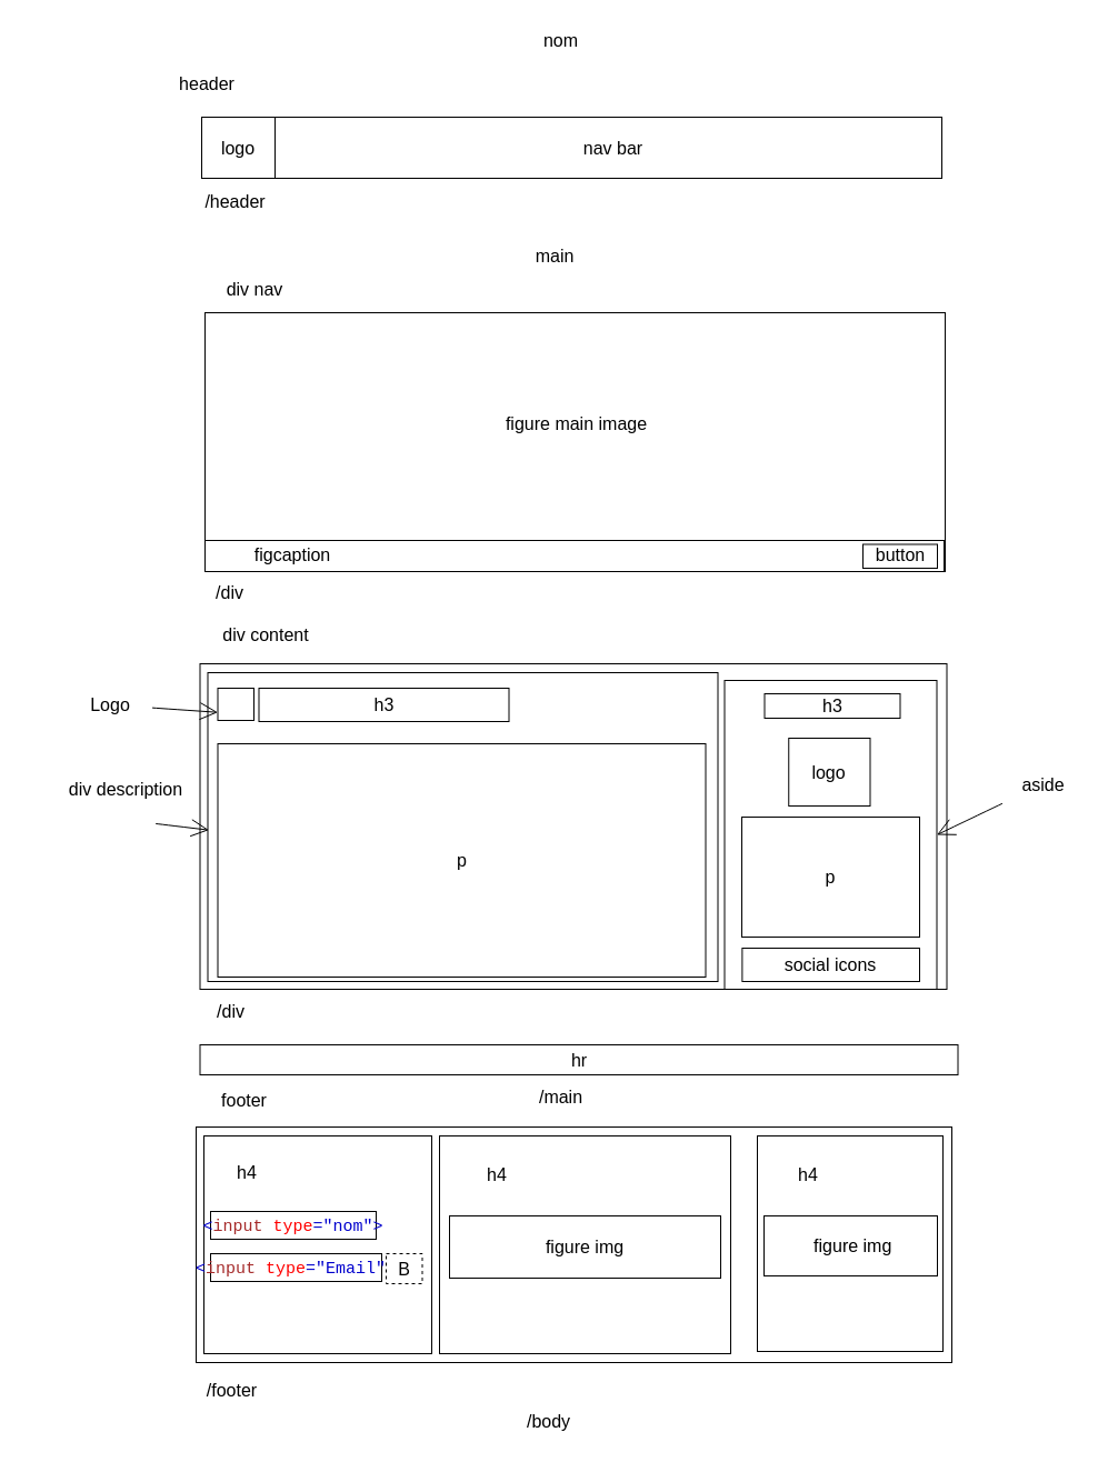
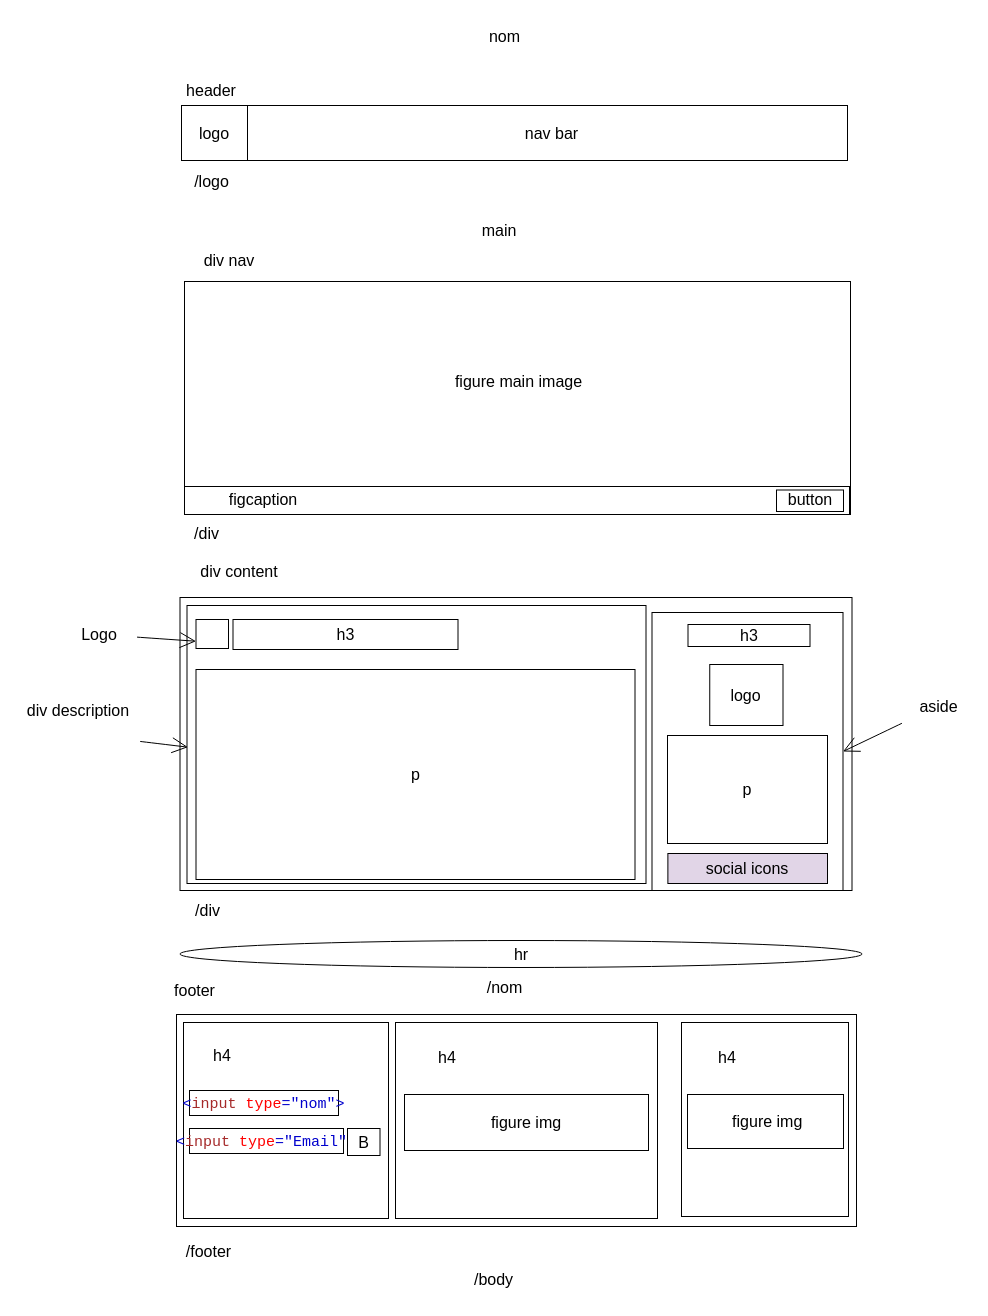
  <mxCell id="0" />
  <mxCell id="1" parent="0" />
  <mxCell id="2" value="" style="rounded=0;whiteSpace=wrap;html=1;fontSize=16;" parent="1" vertex="1"><mxGeometry x="179.5" y="597" width="672" height="293" as="geometry" /></mxCell>
  <mxCell id="3" value="" style="rounded=0;whiteSpace=wrap;html=1;fontSize=16;" parent="1" vertex="1"><mxGeometry x="186.5" y="605" width="459" height="278" as="geometry" /></mxCell>
  <mxCell id="4" value="" style="whiteSpace=wrap;html=1;fontSize=16;" parent="1" vertex="1"><mxGeometry x="181" y="105" width="666" height="55" as="geometry" /></mxCell>
- <mxCell id="5" value="header" style="text;strokeColor=none;fillColor=none;html=1;align=center;verticalAlign=middle;whiteSpace=wrap;rounded=0;fontSize=16;" parent="1" vertex="1"><mxGeometry x="156" y="60" width="60" height="30" as="geometry" /></mxCell>
+ <mxCell id="5" value="header" style="text;strokeColor=none;fillColor=none;html=1;align=center;verticalAlign=middle;whiteSpace=wrap;rounded=0;fontSize=16;" parent="1" vertex="1"><mxGeometry x="181" y="75" width="60" height="30" as="geometry" /></mxCell>
  <mxCell id="6" value="" style="rounded=0;whiteSpace=wrap;html=1;fontSize=16;" parent="1" vertex="1"><mxGeometry x="181" y="105" width="66" height="55" as="geometry" /></mxCell>
  <mxCell id="7" value="logo" style="text;strokeColor=none;fillColor=none;html=1;align=center;verticalAlign=middle;whiteSpace=wrap;rounded=0;fontSize=16;" parent="1" vertex="1"><mxGeometry x="184" y="117.5" width="60" height="30" as="geometry" /></mxCell>
  <mxCell id="8" value="nav bar" style="text;strokeColor=none;fillColor=none;html=1;align=center;verticalAlign=middle;whiteSpace=wrap;rounded=0;fontSize=16;" parent="1" vertex="1"><mxGeometry x="354" y="117.5" width="395" height="30" as="geometry" /></mxCell>
  <mxCell id="9" value="" style="rounded=0;whiteSpace=wrap;html=1;fontSize=16;" parent="1" vertex="1"><mxGeometry x="184" y="281" width="666" height="233" as="geometry" /></mxCell>
  <mxCell id="10" value="figure main image" style="text;strokeColor=none;fillColor=none;html=1;align=center;verticalAlign=middle;whiteSpace=wrap;rounded=0;fontSize=16;" parent="1" vertex="1"><mxGeometry x="332" y="305" width="373" height="151" as="geometry" /></mxCell>
  <mxCell id="11" value="" style="rounded=0;whiteSpace=wrap;html=1;fontSize=16;" parent="1" vertex="1"><mxGeometry x="184" y="486" width="665" height="28" as="geometry" /></mxCell>
  <mxCell id="12" value="main" style="text;strokeColor=none;fillColor=none;html=1;align=center;verticalAlign=middle;whiteSpace=wrap;rounded=0;fontSize=16;" parent="1" vertex="1"><mxGeometry x="469" y="215" width="60" height="30" as="geometry" /></mxCell>
  <mxCell id="13" value="div nav" style="text;strokeColor=none;fillColor=none;html=1;align=center;verticalAlign=middle;whiteSpace=wrap;rounded=0;fontSize=16;" parent="1" vertex="1"><mxGeometry x="184" y="245" width="90" height="30" as="geometry" /></mxCell>
  <mxCell id="14" value="figcaption" style="text;strokeColor=none;fillColor=none;html=1;align=center;verticalAlign=middle;whiteSpace=wrap;rounded=0;fontSize=16;" parent="1" vertex="1"><mxGeometry x="212" y="484" width="102" height="30" as="geometry" /></mxCell>
  <mxCell id="15" value="div content" style="text;strokeColor=none;fillColor=none;html=1;align=center;verticalAlign=middle;whiteSpace=wrap;rounded=0;fontSize=16;" parent="1" vertex="1"><mxGeometry x="181" y="556" width="116" height="30" as="geometry" /></mxCell>
  <mxCell id="16" value="" style="rounded=0;whiteSpace=wrap;html=1;fontSize=16;" parent="1" vertex="1"><mxGeometry x="651.5" y="612" width="191" height="278" as="geometry" /></mxCell>
  <mxCell id="17" value="h3" style="rounded=0;whiteSpace=wrap;html=1;fontSize=16;" parent="1" vertex="1"><mxGeometry x="232.5" y="619" width="225" height="30" as="geometry" /></mxCell>
  <mxCell id="18" value="" style="rounded=0;whiteSpace=wrap;html=1;fontSize=16;" parent="1" vertex="1"><mxGeometry x="195.5" y="619" width="32.5" height="29" as="geometry" /></mxCell>
  <mxCell id="19" style="edgeStyle=none;curved=1;rounded=0;orthogonalLoop=1;jettySize=auto;html=1;entryX=0;entryY=0.75;entryDx=0;entryDy=0;fontSize=12;endArrow=open;startSize=14;endSize=14;sourcePerimeterSpacing=8;targetPerimeterSpacing=8;" parent="1" source="20" target="18" edge="1"><mxGeometry relative="1" as="geometry" /></mxCell>
  <mxCell id="20" value="Logo" style="text;strokeColor=none;fillColor=none;html=1;align=center;verticalAlign=middle;whiteSpace=wrap;rounded=0;fontSize=16;" parent="1" vertex="1"><mxGeometry x="68.5" y="619" width="60" height="30" as="geometry" /></mxCell>
  <mxCell id="21" style="edgeStyle=none;curved=1;rounded=0;orthogonalLoop=1;jettySize=auto;html=1;fontSize=12;endArrow=open;startSize=14;endSize=14;sourcePerimeterSpacing=8;targetPerimeterSpacing=8;entryX=1;entryY=0.5;entryDx=0;entryDy=0;" parent="1" source="22" target="16" edge="1"><mxGeometry relative="1" as="geometry" /></mxCell>
  <mxCell id="22" value="aside" style="text;html=1;align=center;verticalAlign=middle;resizable=0;points=[];autosize=1;strokeColor=none;fillColor=none;fontSize=16;" parent="1" vertex="1"><mxGeometry x="909.5" y="690" width="56" height="31" as="geometry" /></mxCell>
  <mxCell id="23" value="h3" style="rounded=0;whiteSpace=wrap;html=1;fontSize=16;" parent="1" vertex="1"><mxGeometry x="687.5" y="624" width="122" height="22" as="geometry" /></mxCell>
  <mxCell id="24" value="logo" style="rounded=0;whiteSpace=wrap;html=1;fontSize=16;" parent="1" vertex="1"><mxGeometry x="709.25" y="664" width="73.25" height="61" as="geometry" /></mxCell>
  <mxCell id="25" value="p" style="rounded=0;whiteSpace=wrap;html=1;fontSize=16;" parent="1" vertex="1"><mxGeometry x="667" y="735" width="160" height="108" as="geometry" /></mxCell>
- <mxCell id="26" value="social icons" style="rounded=0;whiteSpace=wrap;html=1;fontSize=16;" parent="1" vertex="1"><mxGeometry x="667.38" y="853" width="159.62" height="30" as="geometry" /></mxCell>
+ <mxCell id="26" value="social icons" style="rounded=0;whiteSpace=wrap;html=1;fontSize=16;fillColor=#e1d5e7;" parent="1" vertex="1"><mxGeometry x="667.38" y="853" width="159.62" height="30" as="geometry" /></mxCell>
  <mxCell id="27" value="p" style="rounded=0;whiteSpace=wrap;html=1;fontSize=16;" parent="1" vertex="1"><mxGeometry x="195.5" y="669" width="439" height="210" as="geometry" /></mxCell>
  <mxCell id="28" value="" style="rounded=0;whiteSpace=wrap;html=1;fontSize=16;" parent="1" vertex="1"><mxGeometry x="176" y="1014" width="680" height="212" as="geometry" /></mxCell>
- <mxCell id="29" value="footer" style="text;strokeColor=none;fillColor=none;html=1;align=center;verticalAlign=middle;whiteSpace=wrap;rounded=0;fontSize=16;" parent="1" vertex="1"><mxGeometry x="176" y="975" width="87" height="30" as="geometry" /></mxCell>
- <mxCell id="30" value="/main" style="text;html=1;align=center;verticalAlign=middle;resizable=0;points=[];autosize=1;strokeColor=none;fillColor=none;fontSize=16;" parent="1" vertex="1"><mxGeometry x="475" y="971" width="57" height="31" as="geometry" /></mxCell>
+ <mxCell id="29" value="footer" style="text;strokeColor=none;fillColor=none;html=1;align=center;verticalAlign=middle;whiteSpace=wrap;rounded=0;fontSize=16;" parent="1" vertex="1"><mxGeometry x="151" y="975" width="87" height="30" as="geometry" /></mxCell>
+ <mxCell id="30" value="/nom" style="text;html=1;align=center;verticalAlign=middle;resizable=0;points=[];autosize=1;strokeColor=none;fillColor=none;fontSize=16;" parent="1" vertex="1"><mxGeometry x="475" y="971" width="57" height="31" as="geometry" /></mxCell>
  <mxCell id="31" value="" style="rounded=0;whiteSpace=wrap;html=1;fontSize=16;" parent="1" vertex="1"><mxGeometry x="183" y="1022" width="205" height="196" as="geometry" /></mxCell>
  <mxCell id="32" value="h4" style="text;strokeColor=none;fillColor=none;html=1;align=center;verticalAlign=middle;whiteSpace=wrap;rounded=0;fontSize=16;" parent="1" vertex="1"><mxGeometry x="192" y="1040" width="60" height="30" as="geometry" /></mxCell>
  <mxCell id="33" value="" style="rounded=0;whiteSpace=wrap;html=1;fontSize=16;" parent="1" vertex="1"><mxGeometry x="395" y="1022" width="262" height="196" as="geometry" /></mxCell>
  <mxCell id="34" value="" style="rounded=0;whiteSpace=wrap;html=1;fontSize=16;" parent="1" vertex="1"><mxGeometry x="681" y="1022" width="167" height="194" as="geometry" /></mxCell>
  <mxCell id="35" value="&lt;span style=&quot;box-sizing: inherit; color: mediumblue; font-family: Consolas, Menlo, &amp;quot;courier new&amp;quot;, monospace; font-size: 15px; text-align: start;&quot; class=&quot;tagcolor&quot;&gt;&amp;lt;&lt;/span&gt;&lt;span style=&quot;color: rgb(165, 42, 42); font-family: Consolas, Menlo, &amp;quot;courier new&amp;quot;, monospace; font-size: 15px; text-align: start;&quot;&gt;input&lt;/span&gt;&lt;span style=&quot;box-sizing: inherit; color: red; font-family: Consolas, Menlo, &amp;quot;courier new&amp;quot;, monospace; font-size: 15px; text-align: start;&quot; class=&quot;attributecolor&quot;&gt;&amp;nbsp;type&lt;span style=&quot;box-sizing: inherit; color: mediumblue;&quot; class=&quot;attributevaluecolor&quot;&gt;=&quot;nom&quot;&lt;/span&gt;&lt;/span&gt;&lt;span style=&quot;box-sizing: inherit; color: mediumblue; font-family: Consolas, Menlo, &amp;quot;courier new&amp;quot;, monospace; font-size: 15px; text-align: start;&quot; class=&quot;tagcolor&quot;&gt;&amp;gt;&lt;/span&gt;" style="rounded=0;whiteSpace=wrap;html=1;fontSize=16;" parent="1" vertex="1"><mxGeometry x="189" y="1090" width="149" height="25" as="geometry" /></mxCell>
  <mxCell id="36" value="&lt;span style=&quot;box-sizing: inherit; color: mediumblue; font-family: Consolas, Menlo, &amp;quot;courier new&amp;quot;, monospace; font-size: 15px; text-align: start;&quot; class=&quot;tagcolor&quot;&gt;&amp;lt;&lt;/span&gt;&lt;span style=&quot;color: rgb(165, 42, 42); font-family: Consolas, Menlo, &amp;quot;courier new&amp;quot;, monospace; font-size: 15px; text-align: start;&quot;&gt;input&lt;/span&gt;&lt;span style=&quot;box-sizing: inherit; color: red; font-family: Consolas, Menlo, &amp;quot;courier new&amp;quot;, monospace; font-size: 15px; text-align: start;&quot; class=&quot;attributecolor&quot;&gt;&amp;nbsp;type&lt;span style=&quot;box-sizing: inherit; color: mediumblue;&quot; class=&quot;attributevaluecolor&quot;&gt;=&quot;Email&quot;&lt;/span&gt;&lt;/span&gt;&lt;span style=&quot;box-sizing: inherit; color: mediumblue; font-family: Consolas, Menlo, &amp;quot;courier new&amp;quot;, monospace; font-size: 15px; text-align: start;&quot; class=&quot;tagcolor&quot;&gt;&amp;gt;&lt;/span&gt;" style="rounded=0;whiteSpace=wrap;html=1;fontSize=16;" parent="1" vertex="1"><mxGeometry x="189" y="1128" width="154" height="25" as="geometry" /></mxCell>
- <mxCell id="37" value="B" style="rounded=0;whiteSpace=wrap;html=1;fontSize=16;dashed=1;" parent="1" vertex="1"><mxGeometry x="347" y="1128" width="32.5" height="27" as="geometry" /></mxCell>
+ <mxCell id="37" value="B" style="rounded=0;whiteSpace=wrap;html=1;fontSize=16;" parent="1" vertex="1"><mxGeometry x="347" y="1128" width="32.5" height="27" as="geometry" /></mxCell>
  <mxCell id="38" value="h4" style="text;strokeColor=none;fillColor=none;html=1;align=center;verticalAlign=middle;whiteSpace=wrap;rounded=0;fontSize=16;" parent="1" vertex="1"><mxGeometry x="417" y="1042" width="60" height="30" as="geometry" /></mxCell>
  <mxCell id="39" value="figure img" style="rounded=0;whiteSpace=wrap;html=1;fontSize=16;" parent="1" vertex="1"><mxGeometry x="404" y="1094" width="244" height="56" as="geometry" /></mxCell>
  <mxCell id="40" value="h4" style="text;strokeColor=none;fillColor=none;html=1;align=center;verticalAlign=middle;whiteSpace=wrap;rounded=0;fontSize=16;" parent="1" vertex="1"><mxGeometry x="697" y="1042" width="60" height="30" as="geometry" /></mxCell>
  <mxCell id="41" value="&amp;nbsp;figure img" style="rounded=0;whiteSpace=wrap;html=1;fontSize=16;" parent="1" vertex="1"><mxGeometry x="687" y="1094" width="156" height="54" as="geometry" /></mxCell>
- <mxCell id="42" value="/header" style="text;html=1;align=center;verticalAlign=middle;resizable=0;points=[];autosize=1;strokeColor=none;fillColor=none;fontSize=16;" parent="1" vertex="1"><mxGeometry x="175" y="165" width="72" height="31" as="geometry" /></mxCell>
+ <mxCell id="42" value="/logo" style="text;html=1;align=center;verticalAlign=middle;resizable=0;points=[];autosize=1;strokeColor=none;fillColor=none;fontSize=16;" parent="1" vertex="1"><mxGeometry x="175" y="165" width="72" height="31" as="geometry" /></mxCell>
  <mxCell id="43" value="/div" style="text;html=1;align=center;verticalAlign=middle;resizable=0;points=[];autosize=1;strokeColor=none;fillColor=none;fontSize=16;" parent="1" vertex="1"><mxGeometry x="184" y="517" width="43" height="31" as="geometry" /></mxCell>
  <mxCell id="44" value="/div" style="text;html=1;align=center;verticalAlign=middle;resizable=0;points=[];autosize=1;strokeColor=none;fillColor=none;fontSize=16;" parent="1" vertex="1"><mxGeometry x="185.5" y="894" width="43" height="31" as="geometry" /></mxCell>
  <mxCell id="45" value="/footer" style="text;html=1;align=center;verticalAlign=middle;resizable=0;points=[];autosize=1;strokeColor=none;fillColor=none;fontSize=16;" parent="1" vertex="1"><mxGeometry x="176" y="1235" width="63" height="31" as="geometry" /></mxCell>
  <mxCell id="46" style="edgeStyle=none;curved=1;rounded=0;orthogonalLoop=1;jettySize=auto;html=1;fontSize=12;endArrow=open;startSize=14;endSize=14;sourcePerimeterSpacing=8;targetPerimeterSpacing=8;" parent="1" target="27" edge="1"><mxGeometry relative="1" as="geometry"><mxPoint x="139.5" y="740.924" as="sourcePoint" /></mxGeometry></mxCell>
- <mxCell id="47" value="div description" style="text;strokeColor=none;fillColor=none;html=1;align=center;verticalAlign=middle;whiteSpace=wrap;rounded=0;fontSize=16;" parent="1" vertex="1"><mxGeometry x="55" y="695" width="116" height="30" as="geometry" /></mxCell>
- <mxCell id="48" value="hr" style="rounded=0;whiteSpace=wrap;html=1;fontSize=16;" parent="1" vertex="1"><mxGeometry x="179.5" y="940" width="682" height="27" as="geometry" /></mxCell>
+ <mxCell id="47" value="div description" style="text;strokeColor=none;fillColor=none;html=1;align=center;verticalAlign=middle;whiteSpace=wrap;rounded=0;fontSize=16;" parent="1" vertex="1"><mxGeometry x="20" y="695" width="116" height="30" as="geometry" /></mxCell>
+ <mxCell id="48" value="hr" style="ellipse;whiteSpace=wrap;html=1;fontSize=16;" parent="1" vertex="1"><mxGeometry x="179.5" y="940" width="682" height="27" as="geometry" /></mxCell>
  <mxCell id="49" value="" style="rounded=0;whiteSpace=wrap;html=1;fontSize=16;" parent="1" vertex="1"><mxGeometry x="776" y="489.5" width="67" height="21.5" as="geometry" /></mxCell>
  <mxCell id="50" value="button" style="text;strokeColor=none;fillColor=none;html=1;align=center;verticalAlign=middle;whiteSpace=wrap;rounded=0;fontSize=16;" parent="1" vertex="1"><mxGeometry x="782" y="489" width="55.5" height="20.5" as="geometry" /></mxCell>
  <mxCell id="51" value="nom" style="text;html=1;align=center;verticalAlign=middle;resizable=0;points=[];autosize=1;strokeColor=none;fillColor=none;fontSize=16;" parent="1" vertex="1"><mxGeometry x="477" y="20" width="53" height="31" as="geometry" /></mxCell>
  <mxCell id="52" value="/body" style="text;html=1;align=center;verticalAlign=middle;resizable=0;points=[];autosize=1;strokeColor=none;fillColor=none;fontSize=16;" parent="1" vertex="1"><mxGeometry x="464" y="1263" width="57" height="31" as="geometry" /></mxCell>
